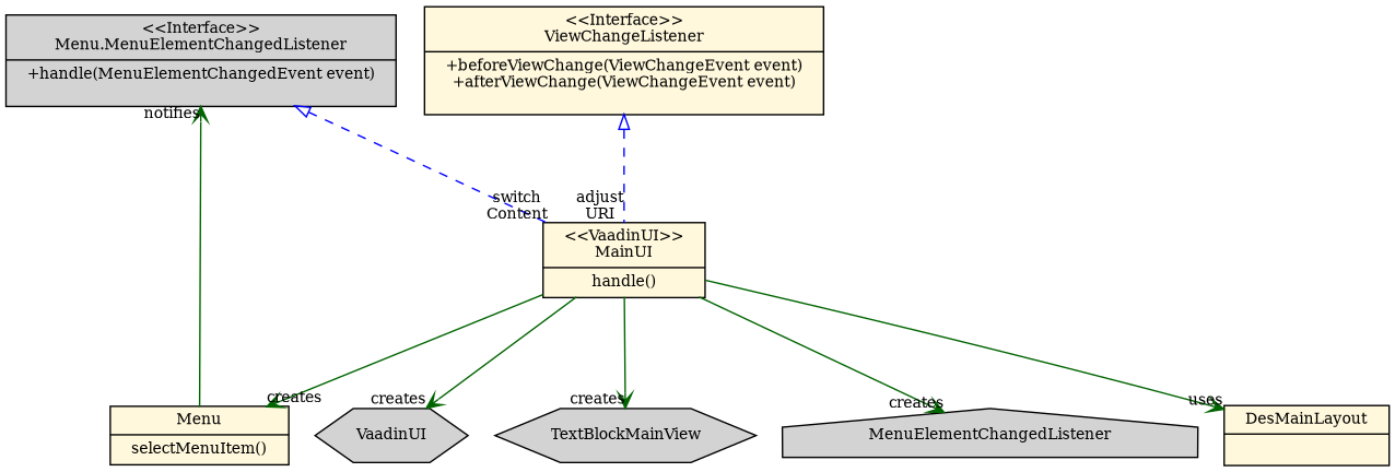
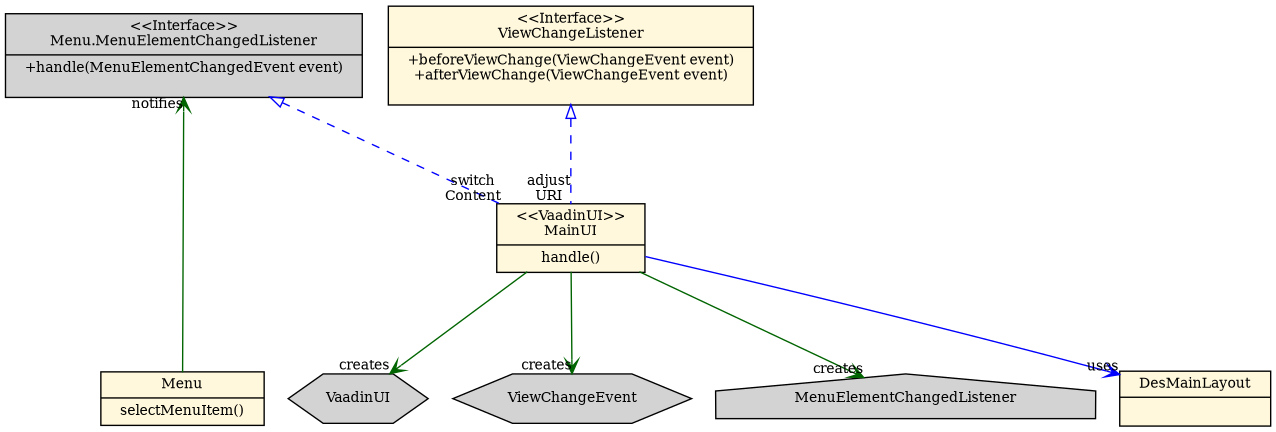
  digraph {
    rankdir=TD
    ranksep=1
    node [fillcolor=cornsilk fontsize=10 margin="0.20, 0.05" shape=record style=filled]
    edge [arrowhead=vee arrowtail=none color=darkgreen dir=both fontsize=10 headlabel=creates labeldistance=2 style=solid]
    n1 [height=0.5 label="{ \<\<VaadinUI\>\>\nMainUI\n|handle()\n }"]
    n2 [height=0.5 label="{ Menu\n|selectMenuItem()\n }"]
    n3 [fillcolor=lightgrey height=0.5 label=VaadinUI shape=hexagon]
-   n4 [fillcolor=lightgrey height=0.5 label=TextBlockMainView shape=hexagon]
+   n4 [fillcolor=lightgrey height=0.5 label=ViewChangeEvent shape=hexagon]
    n5 [fillcolor=lightgrey height=0.5 label=MenuElementChangedListener shape=house]
    n6 [height=0.5 label="{ DesMainLayout\n|\n }"]
    n7 [height=0.5 label="{ \<\<Interface\>\>\nViewChangeListener\n|+beforeViewChange(ViewChangeEvent\ event)\n+afterViewChange(ViewChangeEvent\ event)\n }"]
    n8 [fillcolor=lightgrey height=0.5 label="{ \<\<Interface\>\>\nMenu.MenuElementChangedListener\n|+handle(MenuElementChangedEvent\ event)\n }"]
-   n1 -> n2
    n1 -> n3
    n1 -> n4
    n1 -> n5
-   n1 -> n6 [headlabel=uses]
+   n1 -> n6 [color=blue headlabel=uses]
    n7 -> n1 [arrowhead=none arrowtail=empty color=blue headlabel="adjust\nURI" style=dashed]
    n8 -> n1 [arrowhead=none arrowtail=empty color=blue headlabel="switch\nContent" style=dashed]
    n8 -> n2 [arrowhead=none arrowtail=vee taillabel=notifies headlabel=""]
  }
